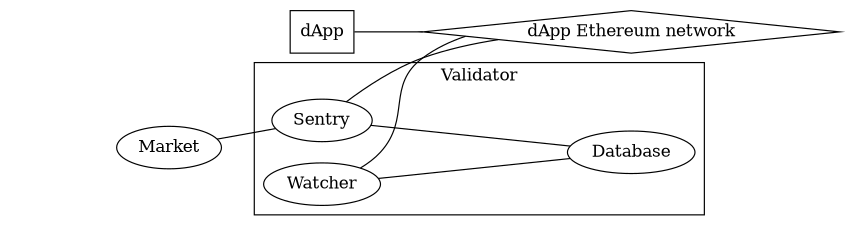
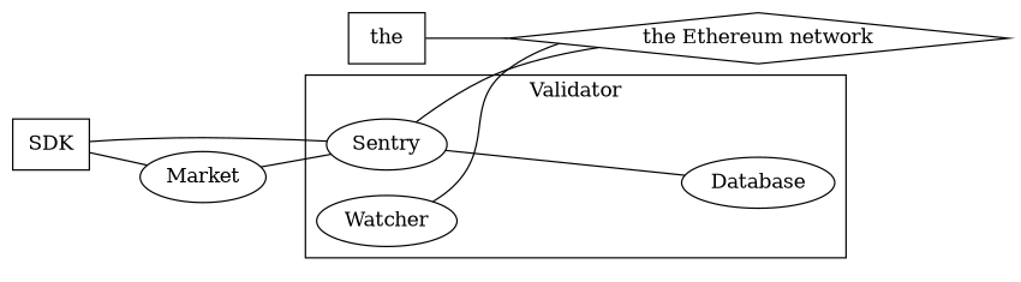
  graph {
    rankdir=LR
    n1 [label=Database]
    n2 [label=Sentry]
    n3 [label=Watcher]
-   n4 [label="dApp Ethereum network" shape=diamond]
+   n4 [label="the Ethereum network" shape=diamond]
    n5 [label=Market]
-   n6 [label=dApp shape=box]
+   n6 [label=the shape=box]
+   SDK [shape=box]
    subgraph cluster_1 {
      label=Validator
      n1
      n2
      n3
    }
    n2 -- n1
-   n3 -- n1
    n3 -- n4
    n4 -- n2
    n5 -- n2
    n6 -- n4
+   SDK -- n2
+   SDK -- n5
  }
